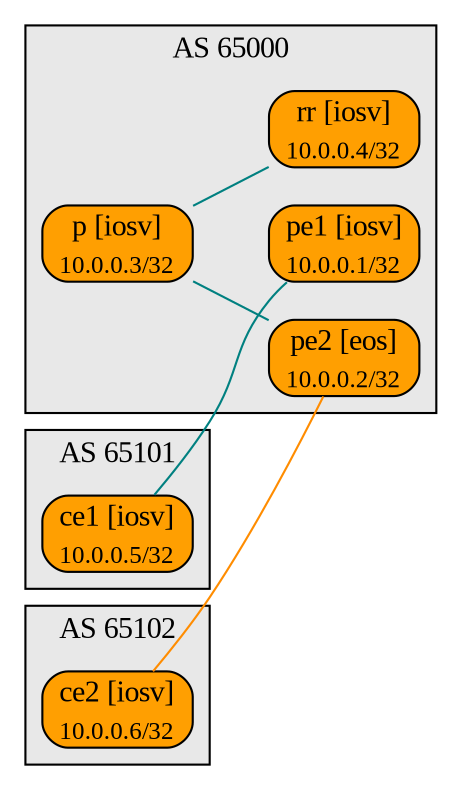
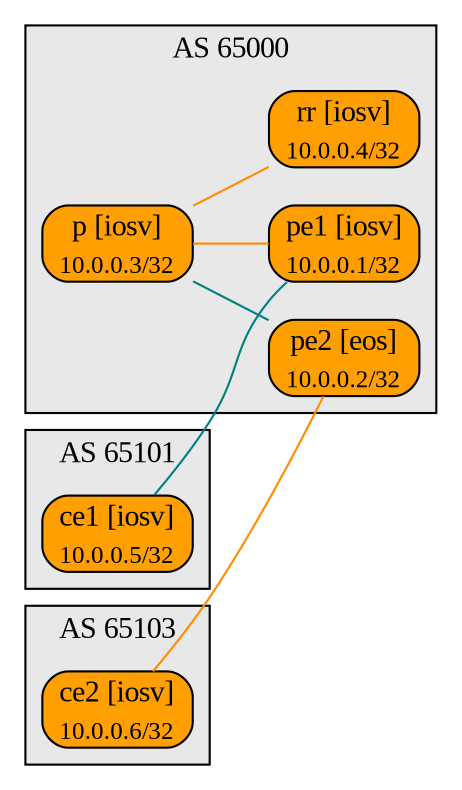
  graph {
    fontname="Liberation Serif"
    rankdir=LR
    node [fillcolor="#ff9f01" fontname="Liberation Serif" shape=box style="rounded,filled"]
    edge [color=teal fontname="Liberation Serif" labeldistance=1.5 labelfontsize=10]
    n1 [label=<pe1 [iosv]<br /><sub>10.0.0.1/32</sub>>]
    n2 [label=<pe2 [eos]<br /><sub>10.0.0.2/32</sub>>]
    n3 [label=<p [iosv]<br /><sub>10.0.0.3/32</sub>>]
    n4 [label=<rr [iosv]<br /><sub>10.0.0.4/32</sub>>]
    n5 [label=<ce1 [iosv]<br /><sub>10.0.0.5/32</sub>>]
    n6 [label=<ce2 [iosv]<br /><sub>10.0.0.6/32</sub>>]
    subgraph cluster_1 {
      bgcolor="#e8e8e8"
      label="AS 65000"
      n1
      n2
      n3
      n4
    }
    subgraph cluster_2 {
      bgcolor="#e8e8e8"
      label="AS 65101"
      n5
    }
    subgraph cluster_3 {
      bgcolor="#e8e8e8"
-     label="AS 65102"
+     label="AS 65103"
      n6
    }
+   n3 -- n1 [color=darkorange]
    n3 -- n2
-   n3 -- n4
+   n3 -- n4 [color=darkorange]
    n5 -- n1
    n6 -- n2 [color=darkorange]
  }
